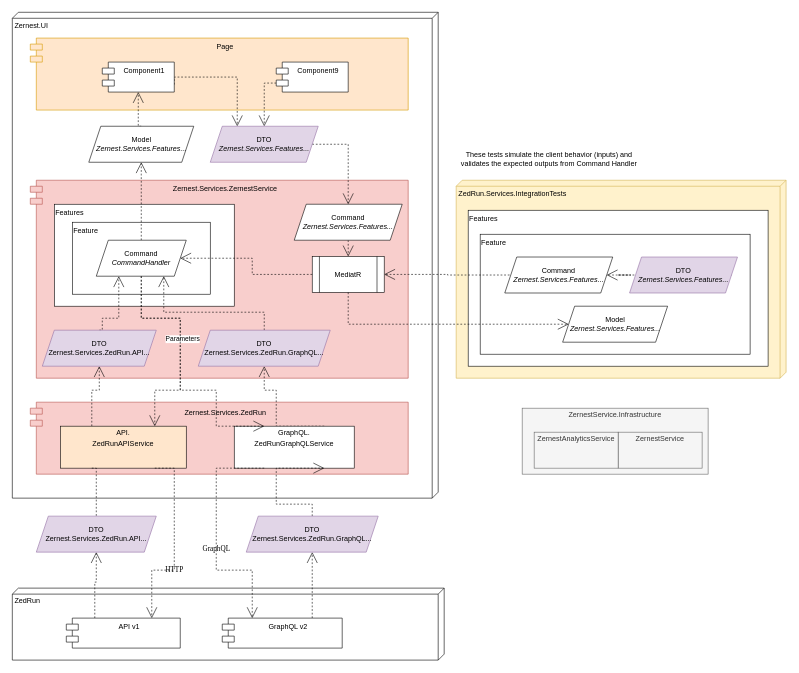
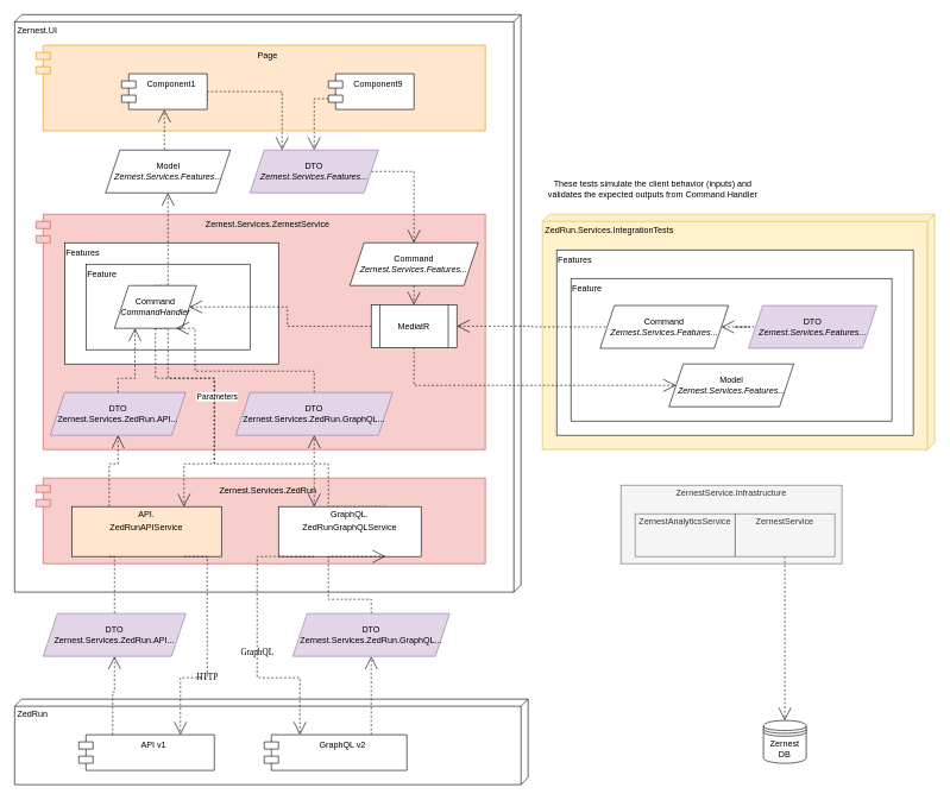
  <mxCell id="0" />
  <mxCell id="1" parent="0" />
  <mxCell id="2" value="Zernest.UI" style="verticalAlign=top;align=left;spacingTop=8;spacingLeft=2;spacingRight=12;shape=cube;size=10;direction=south;fontStyle=0;html=1;" parent="1" vertex="1"><mxGeometry x="20" y="20" width="710" height="810" as="geometry" /></mxCell>
  <mxCell id="3" value="Zernest.Services.ZernestService" style="shape=module;align=left;spacingLeft=20;align=center;verticalAlign=top;fillColor=#f8cecc;strokeColor=#b85450;" parent="1" vertex="1"><mxGeometry x="50" y="300" width="630" height="330" as="geometry" /></mxCell>
  <mxCell id="4" value="ZedRun" style="verticalAlign=top;align=left;spacingTop=8;spacingLeft=2;spacingRight=12;shape=cube;size=10;direction=south;fontStyle=0;html=1;" parent="1" vertex="1"><mxGeometry x="20" y="980" width="720" height="120" as="geometry" /></mxCell>
  <mxCell id="5" style="edgeStyle=orthogonalEdgeStyle;rounded=0;orthogonalLoop=1;jettySize=auto;html=1;exitX=0.25;exitY=0;exitDx=0;exitDy=0;labelBackgroundColor=none;endArrow=open;fontSize=12;fontFamily=Verdana;startArrow=none;startFill=0;startSize=8;endFill=0;endSize=16;dashed=1;entryX=0.5;entryY=1;entryDx=0;entryDy=0;" parent="1" source="6" target="39" edge="1"><mxGeometry relative="1" as="geometry"><mxPoint x="165" y="930" as="targetPoint" /><Array as="points"><mxPoint x="158" y="970" /><mxPoint x="160" y="970" /></Array></mxGeometry></mxCell>
  <mxCell id="6" value="API v1" style="shape=module;align=left;spacingLeft=20;align=center;verticalAlign=top;" parent="1" vertex="1"><mxGeometry x="110" y="1030" width="190" height="50" as="geometry" /></mxCell>
  <mxCell id="7" style="edgeStyle=orthogonalEdgeStyle;rounded=0;orthogonalLoop=1;jettySize=auto;html=1;exitX=0.75;exitY=0;exitDx=0;exitDy=0;entryX=0.5;entryY=1;entryDx=0;entryDy=0;labelBackgroundColor=none;endArrow=open;fontSize=12;fontFamily=Verdana;startArrow=none;startFill=0;startSize=8;endFill=0;endSize=16;dashed=1;" parent="1" source="8" target="45" edge="1"><mxGeometry relative="1" as="geometry"><mxPoint x="530" y="920" as="targetPoint" /><Array as="points"><mxPoint x="520" y="960" /><mxPoint x="520" y="960" /></Array></mxGeometry></mxCell>
  <mxCell id="8" value="GraphQL v2" style="shape=module;align=left;spacingLeft=20;align=center;verticalAlign=top;" parent="1" vertex="1"><mxGeometry x="370" y="1030" width="200" height="50" as="geometry" /></mxCell>
  <mxCell id="9" value="&lt;p style=&quot;margin: 0px ; margin-top: 4px ; text-align: center&quot;&gt;Zernest.Services.ZedRun&lt;/p&gt;" style="shape=module;align=left;spacingLeft=20;align=center;verticalAlign=top;fontFamily=Helvetica;fontSize=12;strokeColor=#b85450;fillColor=#f8cecc;html=1;" parent="1" vertex="1"><mxGeometry x="50" y="670" width="630" height="120" as="geometry" /></mxCell>
  <mxCell id="10" style="edgeStyle=orthogonalEdgeStyle;rounded=0;orthogonalLoop=1;jettySize=auto;html=1;exitX=0.25;exitY=0;exitDx=0;exitDy=0;labelBackgroundColor=none;endArrow=open;fontSize=12;fontFamily=Verdana;startArrow=none;startFill=0;startSize=8;endFill=0;endSize=16;dashed=1;" parent="1" source="11" target="38" edge="1"><mxGeometry relative="1" as="geometry"><Array as="points"><mxPoint x="153" y="650" /><mxPoint x="165" y="650" /></Array></mxGeometry></mxCell>
  <mxCell id="11" value="&lt;p style=&quot;margin: 0px ; margin-top: 4px ; text-align: center&quot;&gt;API.&lt;/p&gt;&lt;p style=&quot;margin: 0px ; margin-top: 4px ; text-align: center&quot;&gt;ZedRunAPIService&lt;/p&gt;" style="verticalAlign=top;align=left;overflow=fill;fontSize=12;fontFamily=Helvetica;html=1;fillColor=#ffe6cc;" parent="1" vertex="1"><mxGeometry x="100" y="710" width="210" height="70" as="geometry" /></mxCell>
  <mxCell id="12" style="edgeStyle=orthogonalEdgeStyle;rounded=0;orthogonalLoop=1;jettySize=auto;html=1;exitX=0.75;exitY=0;exitDx=0;exitDy=0;labelBackgroundColor=none;endArrow=open;fontSize=12;fontFamily=Verdana;startArrow=none;startFill=0;startSize=8;endFill=0;endSize=16;dashed=1;" parent="1" source="13" target="47" edge="1"><mxGeometry relative="1" as="geometry"><Array as="points"><mxPoint x="460" y="650" /><mxPoint x="440" y="650" /></Array></mxGeometry></mxCell>
  <mxCell id="13" value="&lt;p style=&quot;margin: 0px ; margin-top: 4px ; text-align: center&quot;&gt;GraphQL.&lt;/p&gt;&lt;p style=&quot;margin: 0px ; margin-top: 4px ; text-align: center&quot;&gt;ZedRunGraphQLService&lt;br&gt;&lt;/p&gt;" style="verticalAlign=top;align=left;overflow=fill;fontSize=12;fontFamily=Helvetica;html=1;" parent="1" vertex="1"><mxGeometry x="390" y="710" width="200" height="70" as="geometry" /></mxCell>
+ <mxCell id="14" value="Zernest DB" style="shape=datastore;whiteSpace=wrap;html=1;" parent="1" vertex="1"><mxGeometry x="1070" y="1010" width="60" height="60" as="geometry" /></mxCell>
  <mxCell id="15" value="&lt;p style=&quot;margin: 0px ; margin-top: 4px ; text-align: center&quot;&gt;ZernestService.Infrastructure&lt;/p&gt;" style="verticalAlign=top;align=left;overflow=fill;fontSize=12;fontFamily=Helvetica;html=1;fillColor=#f5f5f5;fontColor=#333333;strokeColor=#666666;" parent="1" vertex="1"><mxGeometry x="870" y="680" width="310" height="110" as="geometry" /></mxCell>
+ <mxCell id="16" style="edgeStyle=orthogonalEdgeStyle;rounded=0;orthogonalLoop=1;jettySize=auto;html=1;exitX=0.5;exitY=1;exitDx=0;exitDy=0;entryX=0.5;entryY=0;entryDx=0;entryDy=0;labelBackgroundColor=none;endArrow=open;fontSize=12;fontFamily=Verdana;startArrow=none;startFill=0;startSize=8;endFill=0;endSize=16;dashed=1;" parent="1" source="17" target="14" edge="1"><mxGeometry relative="1" as="geometry" /></mxCell>
  <mxCell id="17" value="&lt;p style=&quot;margin: 0px ; margin-top: 4px ; text-align: center&quot;&gt;ZernestService&lt;/p&gt;" style="verticalAlign=top;align=left;overflow=fill;fontSize=12;fontFamily=Helvetica;html=1;fillColor=#f5f5f5;fontColor=#333333;strokeColor=#666666;" parent="1" vertex="1"><mxGeometry x="1030" y="720" width="140" height="60" as="geometry" /></mxCell>
  <mxCell id="18" value="&lt;p style=&quot;margin: 0px ; margin-top: 4px ; text-align: center&quot;&gt;ZernestAnalyticsService&lt;/p&gt;" style="verticalAlign=top;align=left;overflow=fill;fontSize=12;fontFamily=Helvetica;html=1;fillColor=#f5f5f5;fontColor=#333333;strokeColor=#666666;" parent="1" vertex="1"><mxGeometry x="890" y="720" width="140" height="60" as="geometry" /></mxCell>
  <mxCell id="19" value="" style="edgeStyle=orthogonalEdgeStyle;rounded=0;orthogonalLoop=1;jettySize=auto;html=1;exitX=0.25;exitY=1;exitDx=0;exitDy=0;labelBackgroundColor=none;endArrow=none;fontSize=12;fontFamily=Verdana;startArrow=none;startFill=0;startSize=8;endFill=0;endSize=16;dashed=1;entryX=0.5;entryY=0;entryDx=0;entryDy=0;" parent="1" source="11" target="39" edge="1"><mxGeometry relative="1" as="geometry"><mxPoint x="290" y="780" as="sourcePoint" /><mxPoint x="120.059" y="880" as="targetPoint" /><Array as="points"><mxPoint x="160" y="780" /></Array></mxGeometry></mxCell>
  <mxCell id="20" value="Page" style="shape=module;align=center;spacingLeft=20;align=center;verticalAlign=top;fillColor=#ffe6cc;strokeColor=#d79b00;" parent="1" vertex="1"><mxGeometry x="50" y="63" width="630" height="120" as="geometry" /></mxCell>
  <mxCell id="21" style="edgeStyle=orthogonalEdgeStyle;rounded=0;orthogonalLoop=1;jettySize=auto;html=1;exitX=1;exitY=0.75;exitDx=0;exitDy=0;labelBackgroundColor=none;endArrow=open;fontSize=12;fontFamily=Verdana;startArrow=none;startFill=0;startSize=8;endFill=0;endSize=16;dashed=1;entryX=0.25;entryY=0;entryDx=0;entryDy=0;" parent="1" source="22" target="26" edge="1"><mxGeometry relative="1" as="geometry"><Array as="points"><mxPoint x="395" y="128" /></Array></mxGeometry></mxCell>
  <mxCell id="22" value="Component1" style="shape=module;align=left;spacingLeft=20;align=center;verticalAlign=top;" parent="1" vertex="1"><mxGeometry x="170" y="103" width="120" height="50" as="geometry" /></mxCell>
  <mxCell id="23" style="edgeStyle=orthogonalEdgeStyle;rounded=0;orthogonalLoop=1;jettySize=auto;html=1;exitX=1;exitY=0.5;exitDx=0;exitDy=0;labelBackgroundColor=none;endArrow=open;fontSize=12;fontFamily=Verdana;startArrow=none;startFill=0;startSize=8;endFill=0;endSize=16;dashed=1;" parent="1" source="26" target="28" edge="1"><mxGeometry relative="1" as="geometry"><mxPoint x="570" y="380" as="targetPoint" /><Array as="points"><mxPoint x="580" y="240" /></Array></mxGeometry></mxCell>
  <mxCell id="24" style="edgeStyle=orthogonalEdgeStyle;rounded=0;orthogonalLoop=1;jettySize=auto;html=1;exitX=0;exitY=0;exitDx=0;exitDy=35;entryX=0.5;entryY=0;entryDx=0;entryDy=0;labelBackgroundColor=none;endArrow=open;fontSize=12;fontFamily=Verdana;startArrow=none;startFill=0;startSize=8;endFill=0;endSize=16;dashed=1;exitPerimeter=0;" parent="1" source="25" target="26" edge="1"><mxGeometry relative="1" as="geometry"><mxPoint x="455" y="190" as="targetPoint" /><Array as="points"><mxPoint x="440" y="170" /><mxPoint x="440" y="170" /></Array></mxGeometry></mxCell>
  <mxCell id="25" value="Component9" style="shape=module;align=left;spacingLeft=20;align=center;verticalAlign=top;" parent="1" vertex="1"><mxGeometry x="460" y="103" width="120" height="50" as="geometry" /></mxCell>
  <mxCell id="26" value="DTO&lt;br&gt;&lt;i&gt;Zernest.Services.Features...&lt;/i&gt;" style="shape=parallelogram;perimeter=parallelogramPerimeter;whiteSpace=wrap;html=1;fixedSize=1;fillColor=#e1d5e7;strokeColor=#9673a6;" parent="1" vertex="1"><mxGeometry x="350" y="210" width="180" height="60" as="geometry" /></mxCell>
  <mxCell id="27" style="edgeStyle=orthogonalEdgeStyle;rounded=0;orthogonalLoop=1;jettySize=auto;html=1;exitX=0.5;exitY=1;exitDx=0;exitDy=0;entryX=0.5;entryY=0;entryDx=0;entryDy=0;labelBackgroundColor=none;endArrow=open;fontSize=12;fontFamily=Verdana;startArrow=none;startFill=0;startSize=8;endFill=0;endSize=16;dashed=1;" parent="1" source="28" target="29" edge="1"><mxGeometry relative="1" as="geometry" /></mxCell>
  <mxCell id="28" value="Command&lt;br&gt;&lt;i&gt;Zernest.Services.Features...&lt;/i&gt;" style="shape=parallelogram;perimeter=parallelogramPerimeter;whiteSpace=wrap;html=1;fixedSize=1;" parent="1" vertex="1"><mxGeometry x="490" y="340" width="180" height="60" as="geometry" /></mxCell>
  <mxCell id="29" value="MediatR" style="shape=process;whiteSpace=wrap;html=1;backgroundOutline=1;" parent="1" vertex="1"><mxGeometry x="520" y="427" width="120" height="60" as="geometry" /></mxCell>
  <mxCell id="30" value="Features" style="rounded=0;whiteSpace=wrap;html=1;verticalAlign=top;align=left;" parent="1" vertex="1"><mxGeometry x="90" y="340" width="300" height="170" as="geometry" /></mxCell>
  <mxCell id="31" value="Feature" style="rounded=0;whiteSpace=wrap;html=1;verticalAlign=top;align=left;" parent="1" vertex="1"><mxGeometry x="120" y="370" width="230" height="120" as="geometry" /></mxCell>
  <mxCell id="32" style="edgeStyle=orthogonalEdgeStyle;rounded=0;orthogonalLoop=1;jettySize=auto;html=1;exitX=0.5;exitY=1;exitDx=0;exitDy=0;entryX=0.75;entryY=0;entryDx=0;entryDy=0;labelBackgroundColor=none;endArrow=open;fontSize=12;fontFamily=Verdana;startArrow=none;startFill=0;startSize=8;endFill=0;endSize=16;dashed=1;" parent="1" source="35" target="11" edge="1"><mxGeometry relative="1" as="geometry"><Array as="points"><mxPoint x="235" y="530" /><mxPoint x="300" y="530" /><mxPoint x="300" y="650" /><mxPoint x="258" y="650" /></Array></mxGeometry></mxCell>
  <mxCell id="33" value="Parameters" style="edgeLabel;html=1;align=center;verticalAlign=middle;resizable=0;points=[];" parent="32" vertex="1" connectable="0"><mxGeometry x="-0.053" y="3" relative="1" as="geometry"><mxPoint as="offset" /></mxGeometry></mxCell>
  <mxCell id="34" style="edgeStyle=orthogonalEdgeStyle;rounded=0;orthogonalLoop=1;jettySize=auto;html=1;exitX=0.5;exitY=0;exitDx=0;exitDy=0;entryX=0.5;entryY=1;entryDx=0;entryDy=0;labelBackgroundColor=none;endArrow=open;fontSize=12;fontFamily=Verdana;startArrow=none;startFill=0;startSize=8;endFill=0;endSize=16;dashed=1;" parent="1" source="35" target="41" edge="1"><mxGeometry relative="1" as="geometry"><Array as="points"><mxPoint x="235" y="290" /><mxPoint x="235" y="290" /></Array></mxGeometry></mxCell>
- <mxCell id="35" value="Command&lt;br&gt;&lt;i&gt;CommandHandler&lt;/i&gt;" style="shape=parallelogram;perimeter=parallelogramPerimeter;whiteSpace=wrap;html=1;fixedSize=1;" parent="1" vertex="1"><mxGeometry x="160" y="400" width="150" height="60" as="geometry" /></mxCell>
+ <mxCell id="35" value="Command&lt;br&gt;&lt;i&gt;CommandHandler&lt;/i&gt;" style="shape=parallelogram;perimeter=parallelogramPerimeter;whiteSpace=wrap;html=1;fixedSize=1;" parent="1" vertex="1"><mxGeometry x="160" y="400" width="115" height="60" as="geometry" /></mxCell>
  <mxCell id="36" style="edgeStyle=orthogonalEdgeStyle;rounded=0;orthogonalLoop=1;jettySize=auto;html=1;exitX=0;exitY=0.5;exitDx=0;exitDy=0;labelBackgroundColor=none;endArrow=open;fontSize=12;fontFamily=Verdana;startArrow=none;startFill=0;startSize=8;endFill=0;endSize=16;dashed=1;" parent="1" source="29" target="35" edge="1"><mxGeometry relative="1" as="geometry" /></mxCell>
  <mxCell id="37" style="edgeStyle=orthogonalEdgeStyle;rounded=0;orthogonalLoop=1;jettySize=auto;html=1;exitX=0.5;exitY=0;exitDx=0;exitDy=0;entryX=0.25;entryY=1;entryDx=0;entryDy=0;labelBackgroundColor=none;endArrow=open;fontSize=12;fontFamily=Verdana;startArrow=none;startFill=0;startSize=8;endFill=0;endSize=16;dashed=1;" parent="1" source="38" target="35" edge="1"><mxGeometry relative="1" as="geometry"><Array as="points"><mxPoint x="170" y="530" /><mxPoint x="198" y="530" /></Array></mxGeometry></mxCell>
  <mxCell id="38" value="DTO&lt;br&gt;Zernest.Services.ZedRun.API..." style="shape=parallelogram;perimeter=parallelogramPerimeter;whiteSpace=wrap;html=1;fixedSize=1;fillColor=#e1d5e7;strokeColor=#9673a6;" parent="1" vertex="1"><mxGeometry x="70" y="550" width="190" height="60" as="geometry" /></mxCell>
  <mxCell id="39" value="DTO&lt;br&gt;Zernest.Services.ZedRun.API..." style="shape=parallelogram;perimeter=parallelogramPerimeter;whiteSpace=wrap;html=1;fixedSize=1;fillColor=#e1d5e7;strokeColor=#9673a6;" parent="1" vertex="1"><mxGeometry x="60" y="860" width="200" height="60" as="geometry" /></mxCell>
  <mxCell id="40" style="edgeStyle=orthogonalEdgeStyle;rounded=0;orthogonalLoop=1;jettySize=auto;html=1;exitX=0.5;exitY=0;exitDx=0;exitDy=0;entryX=0.5;entryY=1;entryDx=0;entryDy=0;labelBackgroundColor=none;endArrow=open;fontSize=12;fontFamily=Verdana;startArrow=none;startFill=0;startSize=8;endFill=0;endSize=16;dashed=1;" parent="1" source="41" target="22" edge="1"><mxGeometry relative="1" as="geometry"><Array as="points"><mxPoint x="230" y="210" /></Array></mxGeometry></mxCell>
  <mxCell id="41" value="Model&lt;br&gt;&lt;i&gt;Zernest.Services.Features...&lt;/i&gt;" style="shape=parallelogram;perimeter=parallelogramPerimeter;whiteSpace=wrap;html=1;fixedSize=1;" parent="1" vertex="1"><mxGeometry x="147.5" y="210" width="175" height="60" as="geometry" /></mxCell>
  <mxCell id="42" value="HTTP" style="edgeStyle=orthogonalEdgeStyle;rounded=0;orthogonalLoop=1;jettySize=auto;html=1;exitX=0.75;exitY=1;exitDx=0;exitDy=0;labelBackgroundColor=none;endArrow=open;fontSize=12;fontFamily=Verdana;startArrow=none;startFill=0;startSize=8;endFill=0;endSize=16;dashed=1;entryX=0.75;entryY=0;entryDx=0;entryDy=0;" parent="1" source="11" target="6" edge="1"><mxGeometry x="0.266" relative="1" as="geometry"><Array as="points"><mxPoint x="290" y="780" /><mxPoint x="290" y="950" /><mxPoint x="253" y="950" /></Array><mxPoint as="offset" /></mxGeometry></mxCell>
  <mxCell id="43" value="GraphQL" style="edgeStyle=orthogonalEdgeStyle;rounded=0;orthogonalLoop=1;jettySize=auto;html=1;exitX=0.25;exitY=1;exitDx=0;exitDy=0;labelBackgroundColor=none;endArrow=open;fontSize=12;fontFamily=Verdana;startArrow=none;startFill=0;startSize=8;endFill=0;endSize=16;dashed=1;entryX=0.25;entryY=0;entryDx=0;entryDy=0;" parent="1" source="13" target="8" edge="1"><mxGeometry x="0.097" relative="1" as="geometry"><mxPoint x="450" y="1030" as="targetPoint" /><Array as="points"><mxPoint x="360" y="950" /><mxPoint x="420" y="950" /></Array><mxPoint as="offset" /></mxGeometry></mxCell>
  <mxCell id="44" style="edgeStyle=orthogonalEdgeStyle;rounded=0;orthogonalLoop=1;jettySize=auto;html=1;exitX=0.5;exitY=0;exitDx=0;exitDy=0;entryX=0.75;entryY=1;entryDx=0;entryDy=0;labelBackgroundColor=none;endArrow=open;fontSize=12;fontFamily=Verdana;startArrow=none;startFill=0;startSize=8;endFill=0;endSize=16;dashed=1;" parent="1" source="45" target="13" edge="1"><mxGeometry relative="1" as="geometry"><Array as="points"><mxPoint x="520" y="840" /><mxPoint x="460" y="840" /></Array></mxGeometry></mxCell>
  <mxCell id="45" value="DTO&lt;br&gt;Zernest.Services.ZedRun.GraphQL..." style="shape=parallelogram;perimeter=parallelogramPerimeter;whiteSpace=wrap;html=1;fixedSize=1;fillColor=#e1d5e7;strokeColor=#9673a6;" parent="1" vertex="1"><mxGeometry x="410" y="860" width="220" height="60" as="geometry" /></mxCell>
  <mxCell id="46" style="edgeStyle=orthogonalEdgeStyle;rounded=0;orthogonalLoop=1;jettySize=auto;html=1;exitX=0.5;exitY=0;exitDx=0;exitDy=0;entryX=0.75;entryY=1;entryDx=0;entryDy=0;labelBackgroundColor=none;endArrow=open;fontSize=12;fontFamily=Verdana;startArrow=none;startFill=0;startSize=8;endFill=0;endSize=16;dashed=1;" parent="1" source="47" target="35" edge="1"><mxGeometry relative="1" as="geometry"><Array as="points"><mxPoint x="440" y="520" /><mxPoint x="273" y="520" /></Array></mxGeometry></mxCell>
  <mxCell id="47" value="DTO&lt;br&gt;Zernest.Services.ZedRun.GraphQL..." style="shape=parallelogram;perimeter=parallelogramPerimeter;whiteSpace=wrap;html=1;fixedSize=1;fillColor=#e1d5e7;strokeColor=#9673a6;" parent="1" vertex="1"><mxGeometry x="330" y="550" width="220" height="60" as="geometry" /></mxCell>
  <mxCell id="48" style="edgeStyle=orthogonalEdgeStyle;rounded=0;orthogonalLoop=1;jettySize=auto;html=1;exitX=0.5;exitY=1;exitDx=0;exitDy=0;entryX=0.25;entryY=0;entryDx=0;entryDy=0;labelBackgroundColor=none;endArrow=open;fontSize=12;fontFamily=Verdana;startArrow=none;startFill=0;startSize=8;endFill=0;endSize=16;dashed=1;" parent="1" source="35" target="13" edge="1"><mxGeometry relative="1" as="geometry"><mxPoint x="245" y="470" as="sourcePoint" /><mxPoint x="267.5" y="720" as="targetPoint" /><Array as="points"><mxPoint x="235" y="530" /><mxPoint x="300" y="530" /><mxPoint x="300" y="650" /><mxPoint x="360" y="650" /></Array></mxGeometry></mxCell>
  <mxCell id="49" value="ZedRun.Services.IntegrationTests" style="verticalAlign=top;align=left;spacingTop=8;spacingLeft=2;spacingRight=12;shape=cube;size=10;direction=south;fontStyle=0;html=1;fillColor=#fff2cc;strokeColor=#d6b656;" vertex="1" parent="1"><mxGeometry x="760" y="300" width="550" height="330" as="geometry" /></mxCell>
  <mxCell id="50" value="Features" style="rounded=0;whiteSpace=wrap;html=1;verticalAlign=top;align=left;" vertex="1" parent="1"><mxGeometry x="780" y="350" width="500" height="260" as="geometry" /></mxCell>
  <mxCell id="51" value="Feature" style="rounded=0;whiteSpace=wrap;html=1;verticalAlign=top;align=left;" vertex="1" parent="1"><mxGeometry x="800" y="390" width="450" height="200" as="geometry" /></mxCell>
  <mxCell id="52" style="edgeStyle=orthogonalEdgeStyle;rounded=0;orthogonalLoop=1;jettySize=auto;html=1;exitX=1;exitY=0.5;exitDx=0;exitDy=0;entryX=1;entryY=0.5;entryDx=0;entryDy=0;labelBackgroundColor=none;endArrow=open;fontSize=12;fontFamily=Verdana;startArrow=none;startFill=0;startSize=8;endFill=0;endSize=16;dashed=1;" edge="1" parent="1" source="53" target="55"><mxGeometry relative="1" as="geometry" /></mxCell>
  <mxCell id="53" value="DTO&lt;br&gt;&lt;i&gt;Zernest.Services.Features...&lt;/i&gt;" style="shape=parallelogram;perimeter=parallelogramPerimeter;whiteSpace=wrap;html=1;fixedSize=1;fillColor=#e1d5e7;strokeColor=#9673a6;" vertex="1" parent="1"><mxGeometry x="1049" y="428" width="180" height="60" as="geometry" /></mxCell>
  <mxCell id="54" style="edgeStyle=orthogonalEdgeStyle;rounded=0;orthogonalLoop=1;jettySize=auto;html=1;exitX=1;exitY=0.5;exitDx=0;exitDy=0;entryX=1;entryY=0.5;entryDx=0;entryDy=0;labelBackgroundColor=none;endArrow=open;fontSize=12;fontFamily=Verdana;startArrow=none;startFill=0;startSize=8;endFill=0;endSize=16;dashed=1;" edge="1" parent="1" source="55" target="29"><mxGeometry relative="1" as="geometry" /></mxCell>
  <mxCell id="55" value="Command&lt;br&gt;&lt;i&gt;Zernest.Services.Features...&lt;/i&gt;" style="shape=parallelogram;perimeter=parallelogramPerimeter;whiteSpace=wrap;html=1;fixedSize=1;" vertex="1" parent="1"><mxGeometry x="841" y="428" width="180" height="60" as="geometry" /></mxCell>
  <mxCell id="56" value="Model&lt;br&gt;&lt;i&gt;Zernest.Services.Features...&lt;/i&gt;" style="shape=parallelogram;perimeter=parallelogramPerimeter;whiteSpace=wrap;html=1;fixedSize=1;" vertex="1" parent="1"><mxGeometry x="937.5" y="510" width="175" height="60" as="geometry" /></mxCell>
  <mxCell id="57" style="edgeStyle=orthogonalEdgeStyle;rounded=0;orthogonalLoop=1;jettySize=auto;html=1;exitX=0.5;exitY=1;exitDx=0;exitDy=0;entryX=0;entryY=0.5;entryDx=0;entryDy=0;labelBackgroundColor=none;endArrow=open;fontSize=12;fontFamily=Verdana;startArrow=none;startFill=0;startSize=8;endFill=0;endSize=16;dashed=1;" edge="1" parent="1" source="29" target="56"><mxGeometry relative="1" as="geometry"><Array as="points"><mxPoint x="580" y="540" /></Array></mxGeometry></mxCell>
  <mxCell id="58" value="These tests simulate the client behavior (inputs) and validates the expected outputs from Command Handler" style="text;html=1;strokeColor=none;fillColor=none;align=center;verticalAlign=middle;whiteSpace=wrap;rounded=0;" vertex="1" parent="1"><mxGeometry x="760" y="250" width="310" height="30" as="geometry" /></mxCell>
